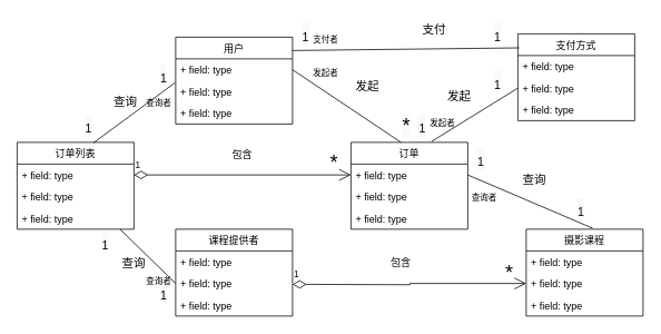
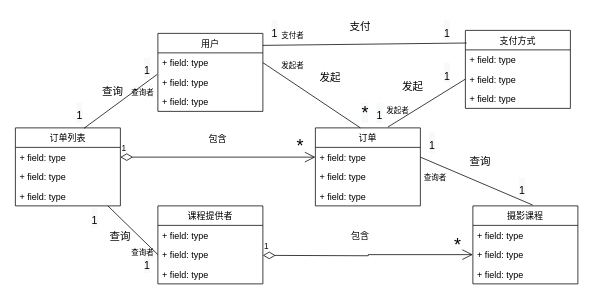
  <mxCell id="0" />
  <mxCell id="1" parent="0" />
  <mxCell id="2" value="用户" style="swimlane;fontStyle=0;childLayout=stackLayout;horizontal=1;startSize=26;fillColor=none;horizontalStack=0;resizeParent=1;resizeParentMax=0;resizeLast=0;collapsible=1;marginBottom=0;" vertex="1" parent="1"><mxGeometry x="210" y="44" width="140" height="104" as="geometry" /></mxCell>
  <mxCell id="3" value="+ field: type" style="text;strokeColor=none;fillColor=none;align=left;verticalAlign=top;spacingLeft=4;spacingRight=4;overflow=hidden;rotatable=0;points=[[0,0.5],[1,0.5]];portConstraint=eastwest;" vertex="1" parent="2"><mxGeometry y="26" width="140" height="26" as="geometry" /></mxCell>
  <mxCell id="4" value="+ field: type" style="text;strokeColor=none;fillColor=none;align=left;verticalAlign=top;spacingLeft=4;spacingRight=4;overflow=hidden;rotatable=0;points=[[0,0.5],[1,0.5]];portConstraint=eastwest;" vertex="1" parent="2"><mxGeometry y="52" width="140" height="26" as="geometry" /></mxCell>
  <mxCell id="5" value="+ field: type" style="text;strokeColor=none;fillColor=none;align=left;verticalAlign=top;spacingLeft=4;spacingRight=4;overflow=hidden;rotatable=0;points=[[0,0.5],[1,0.5]];portConstraint=eastwest;" vertex="1" parent="2"><mxGeometry y="78" width="140" height="26" as="geometry" /></mxCell>
  <mxCell id="6" value="课程提供者" style="swimlane;fontStyle=0;childLayout=stackLayout;horizontal=1;startSize=26;fillColor=none;horizontalStack=0;resizeParent=1;resizeParentMax=0;resizeLast=0;collapsible=1;marginBottom=0;" vertex="1" parent="1"><mxGeometry x="210" y="274" width="140" height="104" as="geometry" /></mxCell>
  <mxCell id="7" value="+ field: type" style="text;strokeColor=none;fillColor=none;align=left;verticalAlign=top;spacingLeft=4;spacingRight=4;overflow=hidden;rotatable=0;points=[[0,0.5],[1,0.5]];portConstraint=eastwest;" vertex="1" parent="6"><mxGeometry y="26" width="140" height="26" as="geometry" /></mxCell>
  <mxCell id="8" value="+ field: type" style="text;strokeColor=none;fillColor=none;align=left;verticalAlign=top;spacingLeft=4;spacingRight=4;overflow=hidden;rotatable=0;points=[[0,0.5],[1,0.5]];portConstraint=eastwest;" vertex="1" parent="6"><mxGeometry y="52" width="140" height="26" as="geometry" /></mxCell>
  <mxCell id="9" value="+ field: type" style="text;strokeColor=none;fillColor=none;align=left;verticalAlign=top;spacingLeft=4;spacingRight=4;overflow=hidden;rotatable=0;points=[[0,0.5],[1,0.5]];portConstraint=eastwest;" vertex="1" parent="6"><mxGeometry y="78" width="140" height="26" as="geometry" /></mxCell>
  <mxCell id="10" value="摄影课程" style="swimlane;fontStyle=0;childLayout=stackLayout;horizontal=1;startSize=26;fillColor=none;horizontalStack=0;resizeParent=1;resizeParentMax=0;resizeLast=0;collapsible=1;marginBottom=0;" vertex="1" parent="1"><mxGeometry x="630" y="274" width="140" height="104" as="geometry" /></mxCell>
  <mxCell id="11" value="+ field: type" style="text;strokeColor=none;fillColor=none;align=left;verticalAlign=top;spacingLeft=4;spacingRight=4;overflow=hidden;rotatable=0;points=[[0,0.5],[1,0.5]];portConstraint=eastwest;" vertex="1" parent="10"><mxGeometry y="26" width="140" height="26" as="geometry" /></mxCell>
  <mxCell id="12" value="+ field: type" style="text;strokeColor=none;fillColor=none;align=left;verticalAlign=top;spacingLeft=4;spacingRight=4;overflow=hidden;rotatable=0;points=[[0,0.5],[1,0.5]];portConstraint=eastwest;" vertex="1" parent="10"><mxGeometry y="52" width="140" height="26" as="geometry" /></mxCell>
  <mxCell id="13" value="+ field: type" style="text;strokeColor=none;fillColor=none;align=left;verticalAlign=top;spacingLeft=4;spacingRight=4;overflow=hidden;rotatable=0;points=[[0,0.5],[1,0.5]];portConstraint=eastwest;" vertex="1" parent="10"><mxGeometry y="78" width="140" height="26" as="geometry" /></mxCell>
  <mxCell id="14" value="订单" style="swimlane;fontStyle=0;childLayout=stackLayout;horizontal=1;startSize=26;fillColor=none;horizontalStack=0;resizeParent=1;resizeParentMax=0;resizeLast=0;collapsible=1;marginBottom=0;" vertex="1" parent="1"><mxGeometry x="420" y="170" width="140" height="104" as="geometry" /></mxCell>
  <mxCell id="15" value="+ field: type" style="text;strokeColor=none;fillColor=none;align=left;verticalAlign=top;spacingLeft=4;spacingRight=4;overflow=hidden;rotatable=0;points=[[0,0.5],[1,0.5]];portConstraint=eastwest;" vertex="1" parent="14"><mxGeometry y="26" width="140" height="26" as="geometry" /></mxCell>
  <mxCell id="16" value="+ field: type" style="text;strokeColor=none;fillColor=none;align=left;verticalAlign=top;spacingLeft=4;spacingRight=4;overflow=hidden;rotatable=0;points=[[0,0.5],[1,0.5]];portConstraint=eastwest;" vertex="1" parent="14"><mxGeometry y="52" width="140" height="26" as="geometry" /></mxCell>
  <mxCell id="17" value="+ field: type" style="text;strokeColor=none;fillColor=none;align=left;verticalAlign=top;spacingLeft=4;spacingRight=4;overflow=hidden;rotatable=0;points=[[0,0.5],[1,0.5]];portConstraint=eastwest;" vertex="1" parent="14"><mxGeometry y="78" width="140" height="26" as="geometry" /></mxCell>
  <mxCell id="18" value="支付方式" style="swimlane;fontStyle=0;childLayout=stackLayout;horizontal=1;startSize=26;fillColor=none;horizontalStack=0;resizeParent=1;resizeParentMax=0;resizeLast=0;collapsible=1;marginBottom=0;" vertex="1" parent="1"><mxGeometry x="620" y="40" width="140" height="104" as="geometry" /></mxCell>
  <mxCell id="19" value="+ field: type" style="text;strokeColor=none;fillColor=none;align=left;verticalAlign=top;spacingLeft=4;spacingRight=4;overflow=hidden;rotatable=0;points=[[0,0.5],[1,0.5]];portConstraint=eastwest;" vertex="1" parent="18"><mxGeometry y="26" width="140" height="26" as="geometry" /></mxCell>
  <mxCell id="20" value="+ field: type" style="text;strokeColor=none;fillColor=none;align=left;verticalAlign=top;spacingLeft=4;spacingRight=4;overflow=hidden;rotatable=0;points=[[0,0.5],[1,0.5]];portConstraint=eastwest;" vertex="1" parent="18"><mxGeometry y="52" width="140" height="26" as="geometry" /></mxCell>
  <mxCell id="21" value="+ field: type" style="text;strokeColor=none;fillColor=none;align=left;verticalAlign=top;spacingLeft=4;spacingRight=4;overflow=hidden;rotatable=0;points=[[0,0.5],[1,0.5]];portConstraint=eastwest;" vertex="1" parent="18"><mxGeometry y="78" width="140" height="26" as="geometry" /></mxCell>
  <mxCell id="22" value="订单列表" style="swimlane;fontStyle=0;childLayout=stackLayout;horizontal=1;startSize=26;fillColor=none;horizontalStack=0;resizeParent=1;resizeParentMax=0;resizeLast=0;collapsible=1;marginBottom=0;" vertex="1" parent="1"><mxGeometry x="20" y="170" width="140" height="104" as="geometry" /></mxCell>
  <mxCell id="23" value="+ field: type" style="text;strokeColor=none;fillColor=none;align=left;verticalAlign=top;spacingLeft=4;spacingRight=4;overflow=hidden;rotatable=0;points=[[0,0.5],[1,0.5]];portConstraint=eastwest;" vertex="1" parent="22"><mxGeometry y="26" width="140" height="26" as="geometry" /></mxCell>
  <mxCell id="24" value="+ field: type" style="text;strokeColor=none;fillColor=none;align=left;verticalAlign=top;spacingLeft=4;spacingRight=4;overflow=hidden;rotatable=0;points=[[0,0.5],[1,0.5]];portConstraint=eastwest;" vertex="1" parent="22"><mxGeometry y="52" width="140" height="26" as="geometry" /></mxCell>
  <mxCell id="25" value="+ field: type" style="text;strokeColor=none;fillColor=none;align=left;verticalAlign=top;spacingLeft=4;spacingRight=4;overflow=hidden;rotatable=0;points=[[0,0.5],[1,0.5]];portConstraint=eastwest;" vertex="1" parent="22"><mxGeometry y="78" width="140" height="26" as="geometry" /></mxCell>
  <mxCell id="26" value="1" style="endArrow=open;html=1;endSize=12;startArrow=diamondThin;startSize=14;startFill=0;edgeStyle=orthogonalEdgeStyle;align=left;verticalAlign=bottom;rounded=0;exitX=1;exitY=0.5;exitDx=0;exitDy=0;entryX=0;entryY=0.5;entryDx=0;entryDy=0;" edge="1" parent="1" source="23" target="15"><mxGeometry x="-1" y="3" relative="1" as="geometry"><mxPoint x="180" y="210" as="sourcePoint" /><mxPoint x="340" y="210" as="targetPoint" /></mxGeometry></mxCell>
  <mxCell id="27" value="" style="endArrow=none;html=1;rounded=0;entryX=1;entryY=0.5;entryDx=0;entryDy=0;" edge="1" parent="1" target="3"><mxGeometry width="50" height="50" relative="1" as="geometry"><mxPoint x="480" y="170" as="sourcePoint" /><mxPoint x="490" y="80" as="targetPoint" /></mxGeometry></mxCell>
  <mxCell id="28" value="" style="endArrow=none;html=1;rounded=0;exitX=0.691;exitY=-0.011;exitDx=0;exitDy=0;exitPerimeter=0;entryX=0;entryY=0.5;entryDx=0;entryDy=0;" edge="1" parent="1" source="14" target="20"><mxGeometry width="50" height="50" relative="1" as="geometry"><mxPoint x="520" y="140" as="sourcePoint" /><mxPoint x="570" y="90" as="targetPoint" /></mxGeometry></mxCell>
  <mxCell id="29" value="" style="endArrow=none;html=1;rounded=0;entryX=0.012;entryY=0.162;entryDx=0;entryDy=0;entryPerimeter=0;" edge="1" parent="1" target="18"><mxGeometry width="50" height="50" relative="1" as="geometry"><mxPoint x="350" y="60" as="sourcePoint" /><mxPoint x="460" y="-10" as="targetPoint" /></mxGeometry></mxCell>
  <mxCell id="30" value="" style="endArrow=none;html=1;rounded=0;exitX=1;exitY=0.5;exitDx=0;exitDy=0;entryX=0.569;entryY=-0.011;entryDx=0;entryDy=0;entryPerimeter=0;" edge="1" parent="1" source="15" target="10"><mxGeometry width="50" height="50" relative="1" as="geometry"><mxPoint x="670" y="240" as="sourcePoint" /><mxPoint x="720" y="190" as="targetPoint" /></mxGeometry></mxCell>
  <mxCell id="31" value="1" style="endArrow=open;html=1;endSize=12;startArrow=diamondThin;startSize=14;startFill=0;edgeStyle=orthogonalEdgeStyle;align=left;verticalAlign=bottom;rounded=0;entryX=0;entryY=0.5;entryDx=0;entryDy=0;" edge="1" parent="1" target="12"><mxGeometry x="-1" y="3" relative="1" as="geometry"><mxPoint x="350" y="340" as="sourcePoint" /><mxPoint x="510" y="340" as="targetPoint" /></mxGeometry></mxCell>
  <mxCell id="32" value="" style="endArrow=none;html=1;rounded=0;entryX=-0.006;entryY=0.103;entryDx=0;entryDy=0;entryPerimeter=0;exitX=0.653;exitY=0.006;exitDx=0;exitDy=0;exitPerimeter=0;" edge="1" parent="1" source="22" target="4"><mxGeometry width="50" height="50" relative="1" as="geometry"><mxPoint x="130" y="140" as="sourcePoint" /><mxPoint x="180" y="90" as="targetPoint" /></mxGeometry></mxCell>
  <mxCell id="33" value="" style="endArrow=none;html=1;rounded=0;entryX=0;entryY=0.5;entryDx=0;entryDy=0;" edge="1" parent="1" source="22" target="8"><mxGeometry width="50" height="50" relative="1" as="geometry"><mxPoint x="90" y="270" as="sourcePoint" /><mxPoint x="160" y="360" as="targetPoint" /></mxGeometry></mxCell>
  <mxCell id="34" value="包含" style="text;html=1;strokeColor=none;fillColor=none;align=center;verticalAlign=middle;whiteSpace=wrap;rounded=0;" vertex="1" parent="1"><mxGeometry x="260" y="170" width="60" height="30" as="geometry" /></mxCell>
  <mxCell id="35" value="&lt;font style=&quot;font-size: 24px&quot;&gt;*&lt;/font&gt;" style="text;html=1;strokeColor=none;fillColor=none;align=center;verticalAlign=middle;whiteSpace=wrap;rounded=0;" vertex="1" parent="1"><mxGeometry x="370" y="180" width="60" height="30" as="geometry" /></mxCell>
  <mxCell id="36" value="&lt;span style=&quot;color: rgb(0, 0, 0); font-family: helvetica; font-size: 24px; font-style: normal; font-weight: 400; letter-spacing: normal; text-align: center; text-indent: 0px; text-transform: none; word-spacing: 0px; background-color: rgb(248, 249, 250); display: inline; float: none;&quot;&gt;*&lt;/span&gt;" style="text;whiteSpace=wrap;html=1;fontSize=24;" vertex="1" parent="1"><mxGeometry x="480" y="130" width="20" height="30" as="geometry" /></mxCell>
  <mxCell id="37" value="&lt;span style=&quot;color: rgb(0 , 0 , 0) ; font-family: &amp;#34;helvetica&amp;#34; ; font-style: normal ; font-weight: 400 ; letter-spacing: normal ; text-align: center ; text-indent: 0px ; text-transform: none ; word-spacing: 0px ; background-color: rgb(248 , 249 , 250) ; display: inline ; float: none&quot;&gt;&lt;font style=&quot;font-size: 14px&quot;&gt;1&lt;/font&gt;&lt;/span&gt;" style="text;whiteSpace=wrap;html=1;fontSize=24;" vertex="1" parent="1"><mxGeometry x="190" y="70" width="20" height="30" as="geometry" /></mxCell>
  <mxCell id="38" value="发起" style="text;html=1;strokeColor=none;fillColor=none;align=center;verticalAlign=middle;whiteSpace=wrap;rounded=0;fontSize=14;" vertex="1" parent="1"><mxGeometry x="410" y="88" width="60" height="30" as="geometry" /></mxCell>
  <mxCell id="39" value="&lt;span style=&quot;color: rgb(0 , 0 , 0) ; font-family: &amp;#34;helvetica&amp;#34; ; font-style: normal ; font-weight: 400 ; letter-spacing: normal ; text-align: center ; text-indent: 0px ; text-transform: none ; word-spacing: 0px ; background-color: rgb(248 , 249 , 250) ; display: inline ; float: none&quot;&gt;&lt;font style=&quot;font-size: 14px&quot;&gt;1&lt;/font&gt;&lt;/span&gt;" style="text;whiteSpace=wrap;html=1;fontSize=24;" vertex="1" parent="1"><mxGeometry x="570" y="170" width="20" height="30" as="geometry" /></mxCell>
  <mxCell id="40" value="&lt;span style=&quot;color: rgb(0 , 0 , 0) ; font-family: &amp;#34;helvetica&amp;#34; ; font-style: normal ; font-weight: 400 ; letter-spacing: normal ; text-align: center ; text-indent: 0px ; text-transform: none ; word-spacing: 0px ; background-color: rgb(248 , 249 , 250) ; display: inline ; float: none&quot;&gt;&lt;font style=&quot;font-size: 14px&quot;&gt;1&lt;/font&gt;&lt;/span&gt;" style="text;whiteSpace=wrap;html=1;fontSize=24;" vertex="1" parent="1"><mxGeometry x="690" y="230" width="20" height="30" as="geometry" /></mxCell>
  <mxCell id="41" value="查询" style="text;html=1;strokeColor=none;fillColor=none;align=center;verticalAlign=middle;whiteSpace=wrap;rounded=0;fontSize=14;" vertex="1" parent="1"><mxGeometry x="610" y="200" width="60" height="30" as="geometry" /></mxCell>
  <mxCell id="42" value="&lt;span style=&quot;color: rgb(0 , 0 , 0) ; font-family: &amp;#34;helvetica&amp;#34; ; font-style: normal ; font-weight: 400 ; letter-spacing: normal ; text-align: center ; text-indent: 0px ; text-transform: none ; word-spacing: 0px ; background-color: rgb(248 , 249 , 250) ; display: inline ; float: none&quot;&gt;&lt;font style=&quot;font-size: 14px&quot;&gt;1&lt;/font&gt;&lt;/span&gt;" style="text;whiteSpace=wrap;html=1;fontSize=24;" vertex="1" parent="1"><mxGeometry x="500" y="130" width="20" height="30" as="geometry" /></mxCell>
  <mxCell id="43" value="&lt;span style=&quot;color: rgb(0 , 0 , 0) ; font-family: &amp;#34;helvetica&amp;#34; ; font-style: normal ; font-weight: 400 ; letter-spacing: normal ; text-align: center ; text-indent: 0px ; text-transform: none ; word-spacing: 0px ; background-color: rgb(248 , 249 , 250) ; display: inline ; float: none&quot;&gt;&lt;font style=&quot;font-size: 14px&quot;&gt;1&lt;/font&gt;&lt;/span&gt;" style="text;whiteSpace=wrap;html=1;fontSize=24;" vertex="1" parent="1"><mxGeometry x="590" y="77" width="20" height="30" as="geometry" /></mxCell>
  <mxCell id="44" value="&lt;span style=&quot;color: rgb(0 , 0 , 0) ; font-family: &amp;#34;helvetica&amp;#34; ; font-style: normal ; font-weight: 400 ; letter-spacing: normal ; text-align: center ; text-indent: 0px ; text-transform: none ; word-spacing: 0px ; background-color: rgb(248 , 249 , 250) ; display: inline ; float: none&quot;&gt;&lt;font style=&quot;font-size: 14px&quot;&gt;1&lt;/font&gt;&lt;/span&gt;" style="text;whiteSpace=wrap;html=1;fontSize=24;" vertex="1" parent="1"><mxGeometry x="360" y="20" width="20" height="30" as="geometry" /></mxCell>
  <mxCell id="45" value="&lt;span style=&quot;color: rgb(0 , 0 , 0) ; font-family: &amp;#34;helvetica&amp;#34; ; font-style: normal ; font-weight: 400 ; letter-spacing: normal ; text-align: center ; text-indent: 0px ; text-transform: none ; word-spacing: 0px ; background-color: rgb(248 , 249 , 250) ; display: inline ; float: none&quot;&gt;&lt;font style=&quot;font-size: 14px&quot;&gt;1&lt;/font&gt;&lt;/span&gt;" style="text;whiteSpace=wrap;html=1;fontSize=24;" vertex="1" parent="1"><mxGeometry x="590" y="20" width="20" height="30" as="geometry" /></mxCell>
  <mxCell id="46" value="发起" style="text;html=1;strokeColor=none;fillColor=none;align=center;verticalAlign=middle;whiteSpace=wrap;rounded=0;fontSize=14;" vertex="1" parent="1"><mxGeometry x="520" y="100" width="60" height="30" as="geometry" /></mxCell>
- <mxCell id="47" value="支付" style="text;html=1;strokeColor=none;fillColor=none;align=center;verticalAlign=middle;whiteSpace=wrap;rounded=0;fontSize=14;" vertex="1" parent="1"><mxGeometry x="490" y="20" width="60" height="30" as="geometry" /></mxCell>
+ <mxCell id="47" value="支付" style="text;html=1;strokeColor=none;fillColor=none;align=center;verticalAlign=middle;whiteSpace=wrap;rounded=0;fontSize=14;" vertex="1" parent="1"><mxGeometry x="450" y="20" width="60" height="30" as="geometry" /></mxCell>
  <mxCell id="48" value="包含" style="text;html=1;strokeColor=none;fillColor=none;align=center;verticalAlign=middle;whiteSpace=wrap;rounded=0;" vertex="1" parent="1"><mxGeometry x="450" y="300" width="60" height="30" as="geometry" /></mxCell>
  <mxCell id="49" value="&lt;font style=&quot;font-size: 24px&quot;&gt;*&lt;/font&gt;" style="text;html=1;strokeColor=none;fillColor=none;align=center;verticalAlign=middle;whiteSpace=wrap;rounded=0;" vertex="1" parent="1"><mxGeometry x="580" y="311" width="60" height="30" as="geometry" /></mxCell>
  <mxCell id="50" value="&lt;span style=&quot;color: rgb(0 , 0 , 0) ; font-family: &amp;#34;helvetica&amp;#34; ; font-style: normal ; font-weight: 400 ; letter-spacing: normal ; text-align: center ; text-indent: 0px ; text-transform: none ; word-spacing: 0px ; background-color: rgb(248 , 249 , 250) ; display: inline ; float: none&quot;&gt;&lt;font style=&quot;font-size: 14px&quot;&gt;1&lt;/font&gt;&lt;/span&gt;" style="text;whiteSpace=wrap;html=1;fontSize=24;" vertex="1" parent="1"><mxGeometry x="190" y="330" width="20" height="30" as="geometry" /></mxCell>
  <mxCell id="51" value="&lt;span style=&quot;color: rgb(0 , 0 , 0) ; font-family: &amp;#34;helvetica&amp;#34; ; font-style: normal ; font-weight: 400 ; letter-spacing: normal ; text-align: center ; text-indent: 0px ; text-transform: none ; word-spacing: 0px ; background-color: rgb(248 , 249 , 250) ; display: inline ; float: none&quot;&gt;&lt;font style=&quot;font-size: 14px&quot;&gt;1&lt;/font&gt;&lt;/span&gt;" style="text;whiteSpace=wrap;html=1;fontSize=24;" vertex="1" parent="1"><mxGeometry x="100" y="130" width="20" height="30" as="geometry" /></mxCell>
  <mxCell id="52" value="&lt;span style=&quot;color: rgb(0 , 0 , 0) ; font-family: &amp;#34;helvetica&amp;#34; ; font-style: normal ; font-weight: 400 ; letter-spacing: normal ; text-align: center ; text-indent: 0px ; text-transform: none ; word-spacing: 0px ; background-color: rgb(248 , 249 , 250) ; display: inline ; float: none&quot;&gt;&lt;font style=&quot;font-size: 14px&quot;&gt;1&lt;/font&gt;&lt;/span&gt;" style="text;whiteSpace=wrap;html=1;fontSize=24;" vertex="1" parent="1"><mxGeometry x="120" y="270" width="20" height="30" as="geometry" /></mxCell>
  <mxCell id="53" value="查询" style="text;html=1;strokeColor=none;fillColor=none;align=center;verticalAlign=middle;whiteSpace=wrap;rounded=0;fontSize=14;" vertex="1" parent="1"><mxGeometry x="120" y="107" width="60" height="30" as="geometry" /></mxCell>
  <mxCell id="54" value="查询" style="text;html=1;strokeColor=none;fillColor=none;align=center;verticalAlign=middle;whiteSpace=wrap;rounded=0;fontSize=14;" vertex="1" parent="1"><mxGeometry x="130" y="300" width="60" height="30" as="geometry" /></mxCell>
  <mxCell id="55" value="&lt;font style=&quot;font-size: 10px&quot;&gt;支付者&lt;/font&gt;" style="text;html=1;strokeColor=none;fillColor=none;align=center;verticalAlign=middle;whiteSpace=wrap;rounded=0;fontSize=14;" vertex="1" parent="1"><mxGeometry x="360" y="30" width="60" height="30" as="geometry" /></mxCell>
  <mxCell id="56" value="&lt;font style=&quot;font-size: 10px&quot;&gt;发起者&lt;/font&gt;" style="text;html=1;strokeColor=none;fillColor=none;align=center;verticalAlign=middle;whiteSpace=wrap;rounded=0;fontSize=14;" vertex="1" parent="1"><mxGeometry x="360" y="70" width="60" height="30" as="geometry" /></mxCell>
  <mxCell id="57" value="&lt;font style=&quot;font-size: 10px&quot;&gt;发起者&lt;/font&gt;" style="text;html=1;strokeColor=none;fillColor=none;align=center;verticalAlign=middle;whiteSpace=wrap;rounded=0;fontSize=14;" vertex="1" parent="1"><mxGeometry x="500" y="130" width="60" height="30" as="geometry" /></mxCell>
  <mxCell id="58" value="&lt;font style=&quot;font-size: 10px&quot;&gt;查询者&lt;/font&gt;" style="text;html=1;strokeColor=none;fillColor=none;align=center;verticalAlign=middle;whiteSpace=wrap;rounded=0;fontSize=14;" vertex="1" parent="1"><mxGeometry x="550" y="220" width="60" height="30" as="geometry" /></mxCell>
  <mxCell id="59" value="&lt;font style=&quot;font-size: 10px&quot;&gt;查询者&lt;/font&gt;" style="text;html=1;strokeColor=none;fillColor=none;align=center;verticalAlign=middle;whiteSpace=wrap;rounded=0;fontSize=14;" vertex="1" parent="1"><mxGeometry x="160" y="320" width="60" height="30" as="geometry" /></mxCell>
  <mxCell id="60" value="&lt;font style=&quot;font-size: 10px&quot;&gt;查询者&lt;/font&gt;" style="text;html=1;strokeColor=none;fillColor=none;align=center;verticalAlign=middle;whiteSpace=wrap;rounded=0;fontSize=14;" vertex="1" parent="1"><mxGeometry x="160" y="107" width="60" height="30" as="geometry" /></mxCell>
